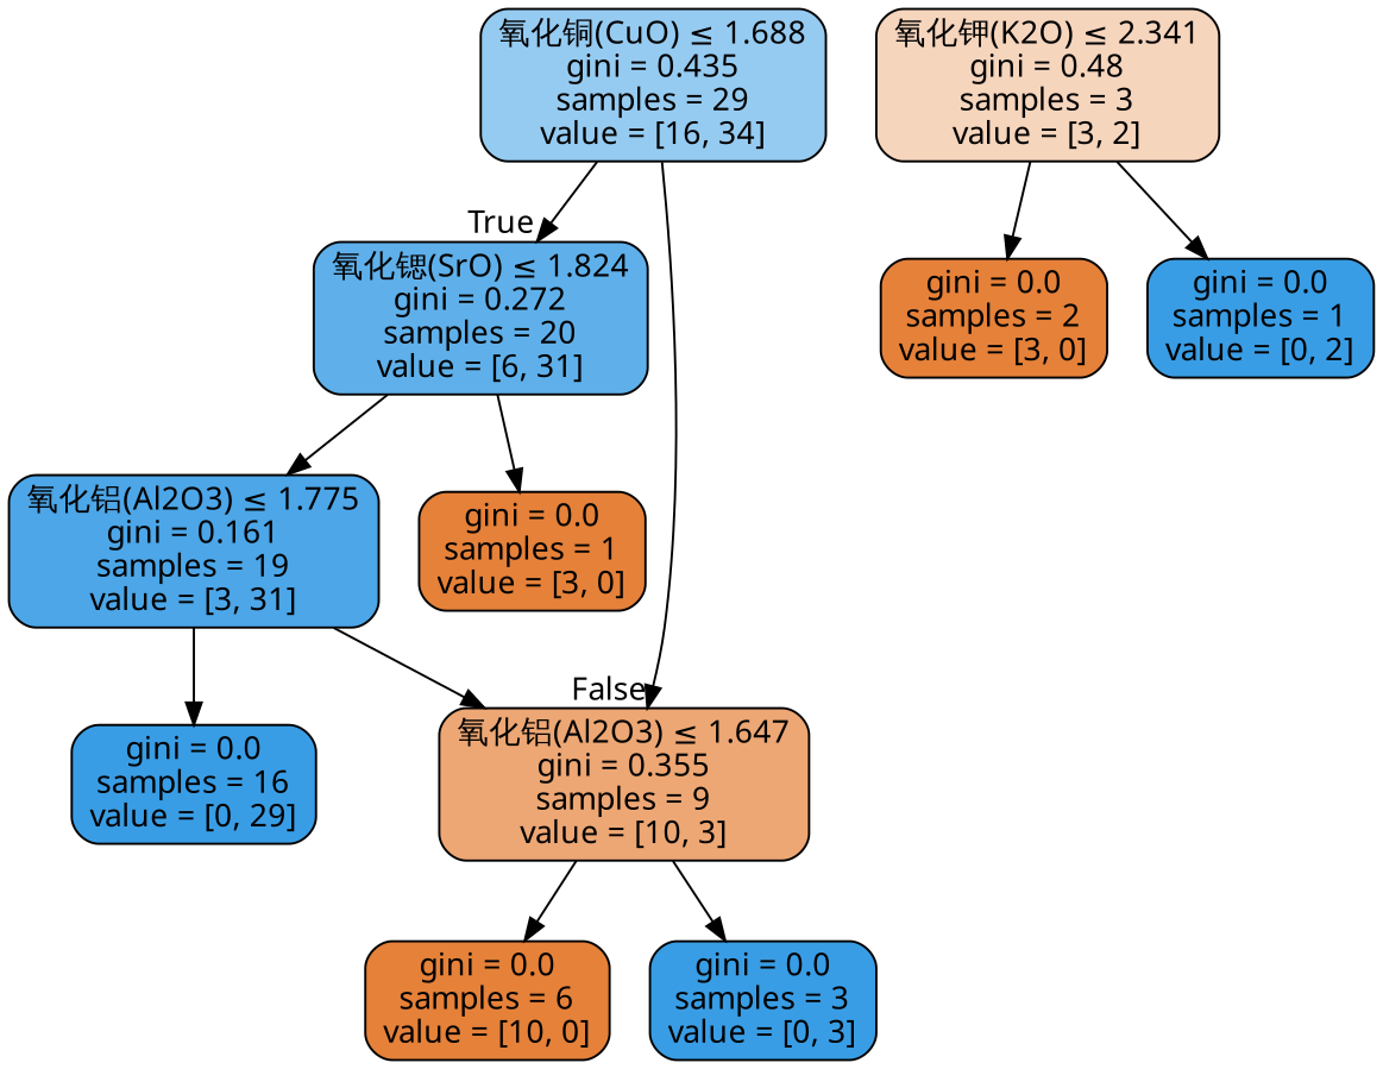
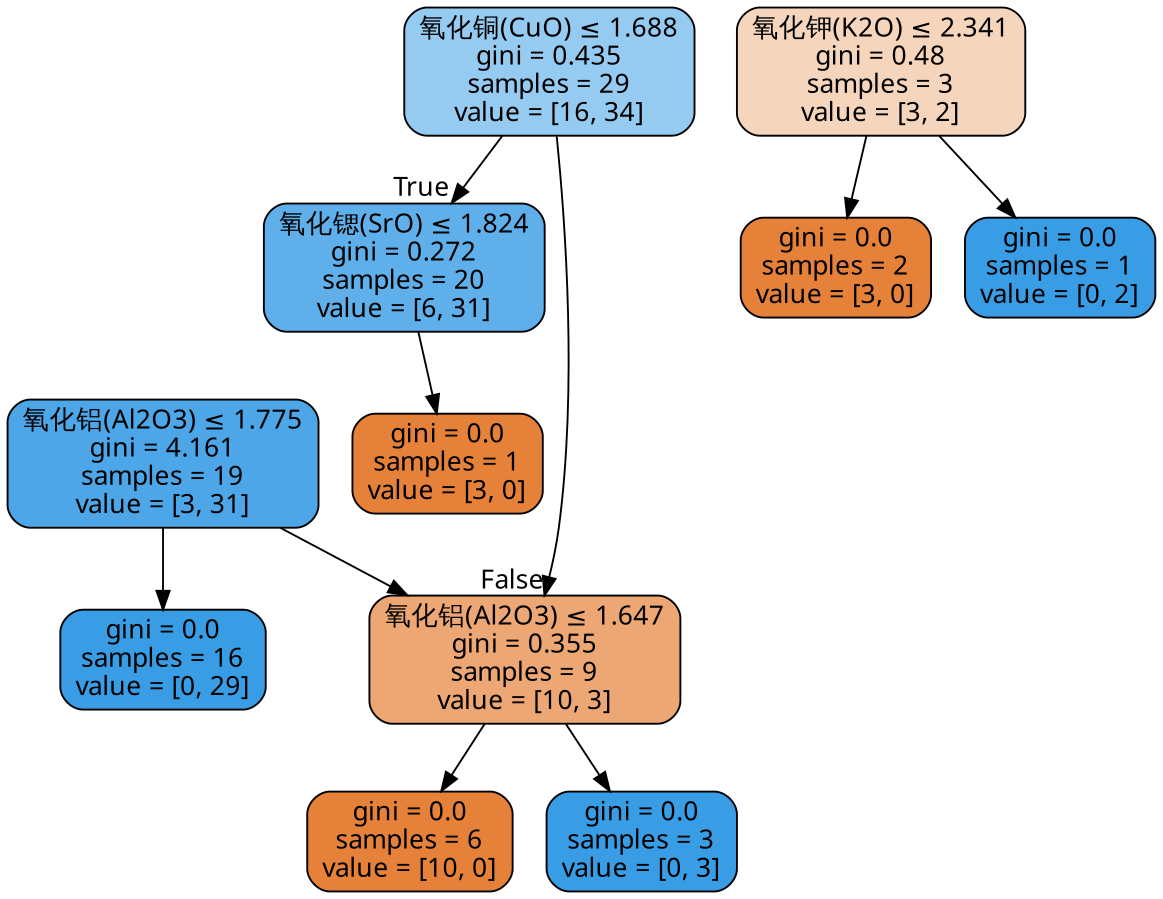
  digraph {
    node [color=black fillcolor="#e58139" fontname=DengXian shape=box style="filled, rounded"]
    edge [fontname=DengXian]
    n1 [fillcolor="#96cbf1" label=<氧化铜(CuO) &le; 1.688<br/>gini = 0.435<br/>samples = 29<br/>value = [16, 34]>]
    n2 [fillcolor="#5fb0ea" label=<氧化锶(SrO) &le; 1.824<br/>gini = 0.272<br/>samples = 20<br/>value = [6, 31]>]
    n3 [fillcolor="#eda774" label=<氧化铝(Al2O3) &le; 1.647<br/>gini = 0.355<br/>samples = 9<br/>value = [10, 3]>]
-   n4 [fillcolor="#4ca6e8" label=<氧化铝(Al2O3) &le; 1.775<br/>gini = 0.161<br/>samples = 19<br/>value = [3, 31]>]
+   n4 [fillcolor="#4ca6e8" label=<氧化铝(Al2O3) &le; 1.775<br/>gini = 4.161<br/>samples = 19<br/>value = [3, 31]>]
    n5 [label=<gini = 0.0<br/>samples = 1<br/>value = [3, 0]>]
    n6 [label=<gini = 0.0<br/>samples = 6<br/>value = [10, 0]>]
    n7 [fillcolor="#399de5" label=<gini = 0.0<br/>samples = 3<br/>value = [0, 3]>]
    n8 [fillcolor="#399de5" label=<gini = 0.0<br/>samples = 16<br/>value = [0, 29]>]
    n9 [fillcolor="#f6d5bd" label=<氧化钾(K2O) &le; 2.341<br/>gini = 0.48<br/>samples = 3<br/>value = [3, 2]>]
    n10 [label=<gini = 0.0<br/>samples = 2<br/>value = [3, 0]>]
    n11 [fillcolor="#399de5" label=<gini = 0.0<br/>samples = 1<br/>value = [0, 2]>]
    n1 -> n2 [headlabel=True labelangle=45 labeldistance=2.5]
    n1 -> n3 [headlabel=False labelangle=-45 labeldistance=2.5]
-   n2 -> n4
    n2 -> n5
    n3 -> n6
    n3 -> n7
    n4 -> n3
    n4 -> n8
    n9 -> n10
    n9 -> n11
  }
